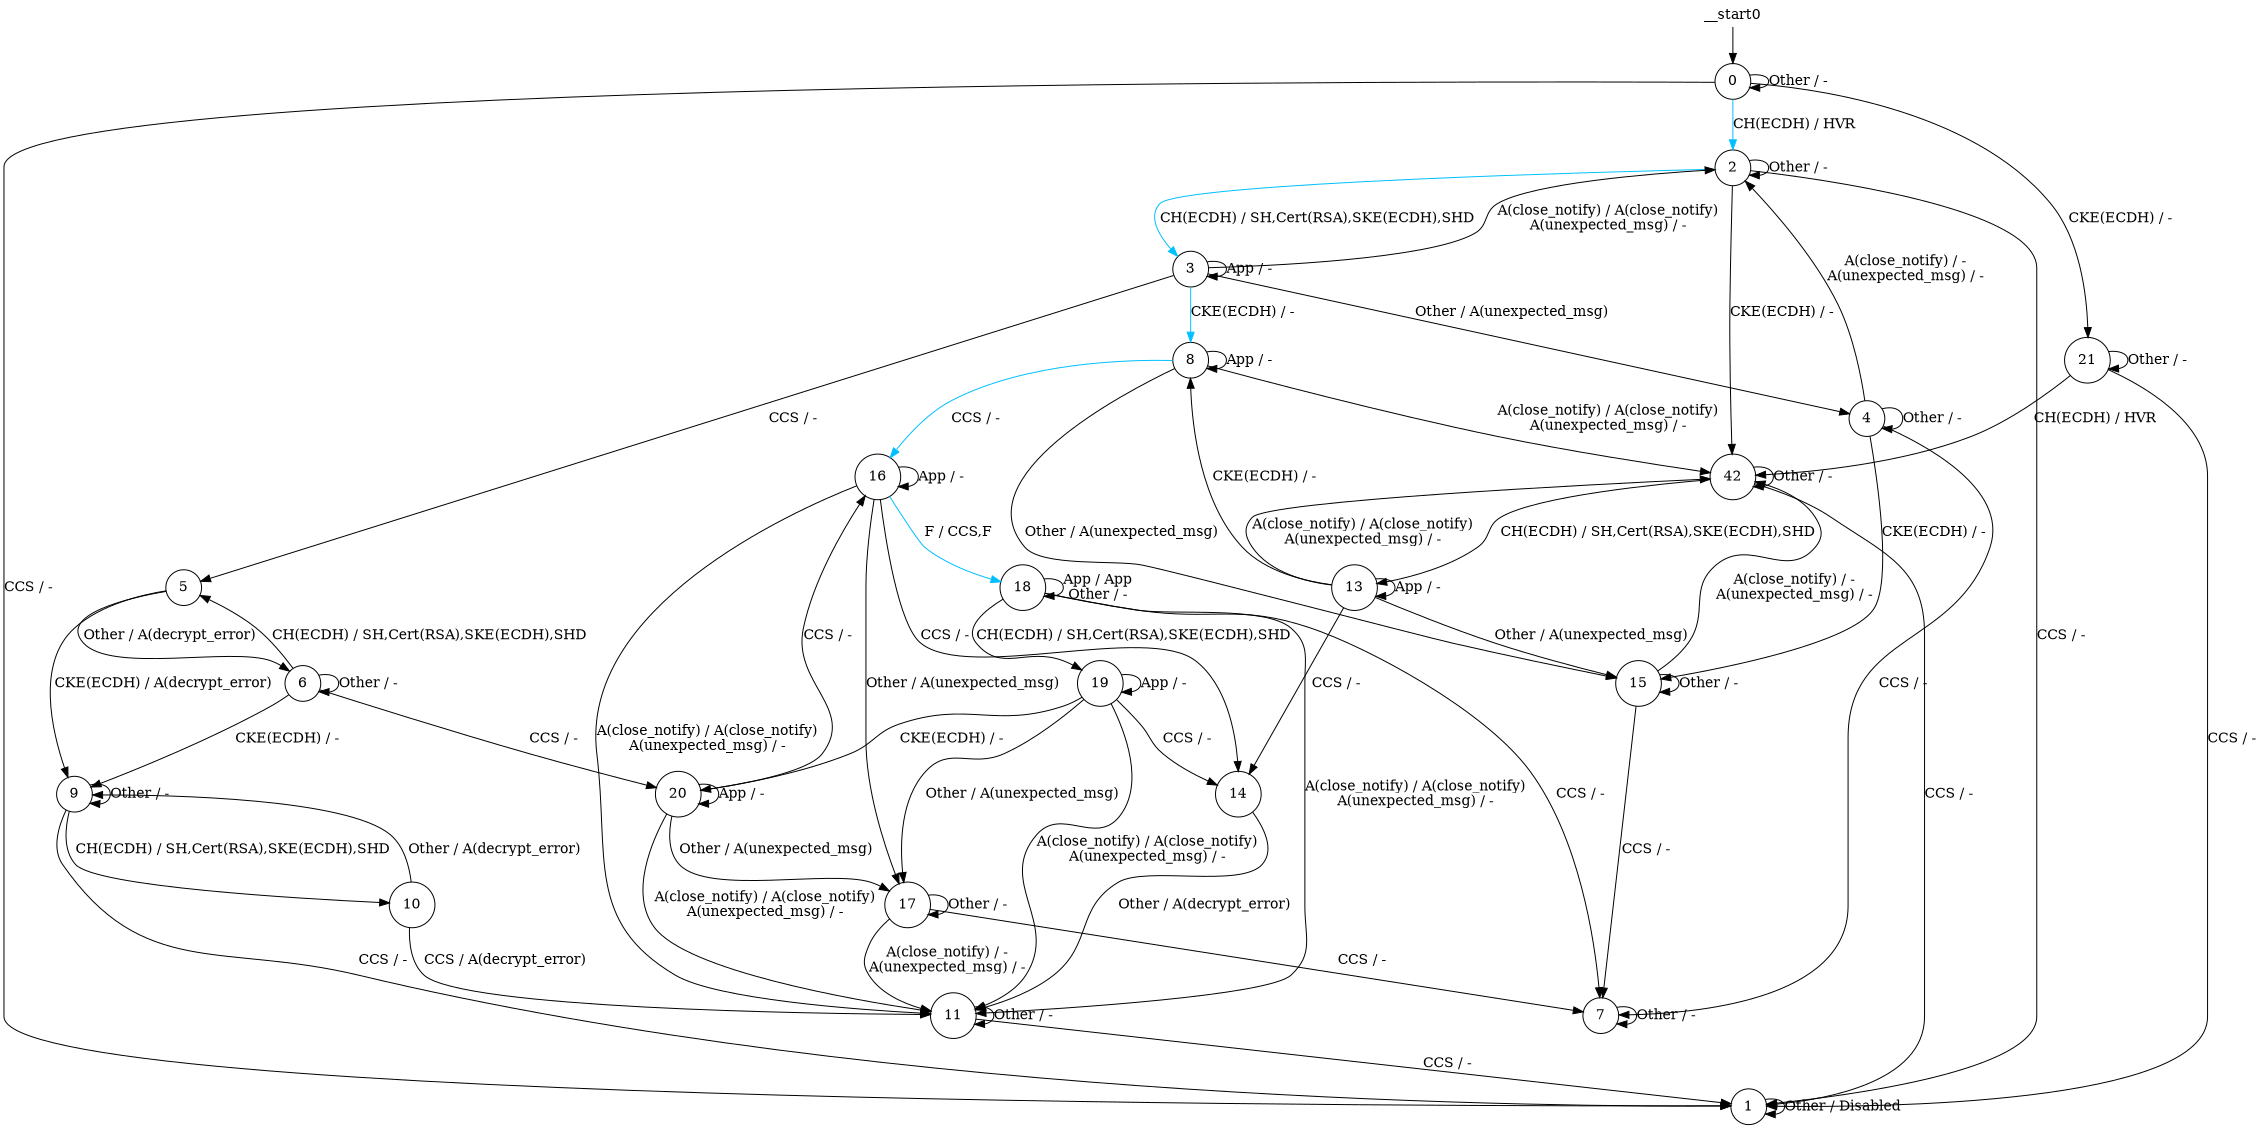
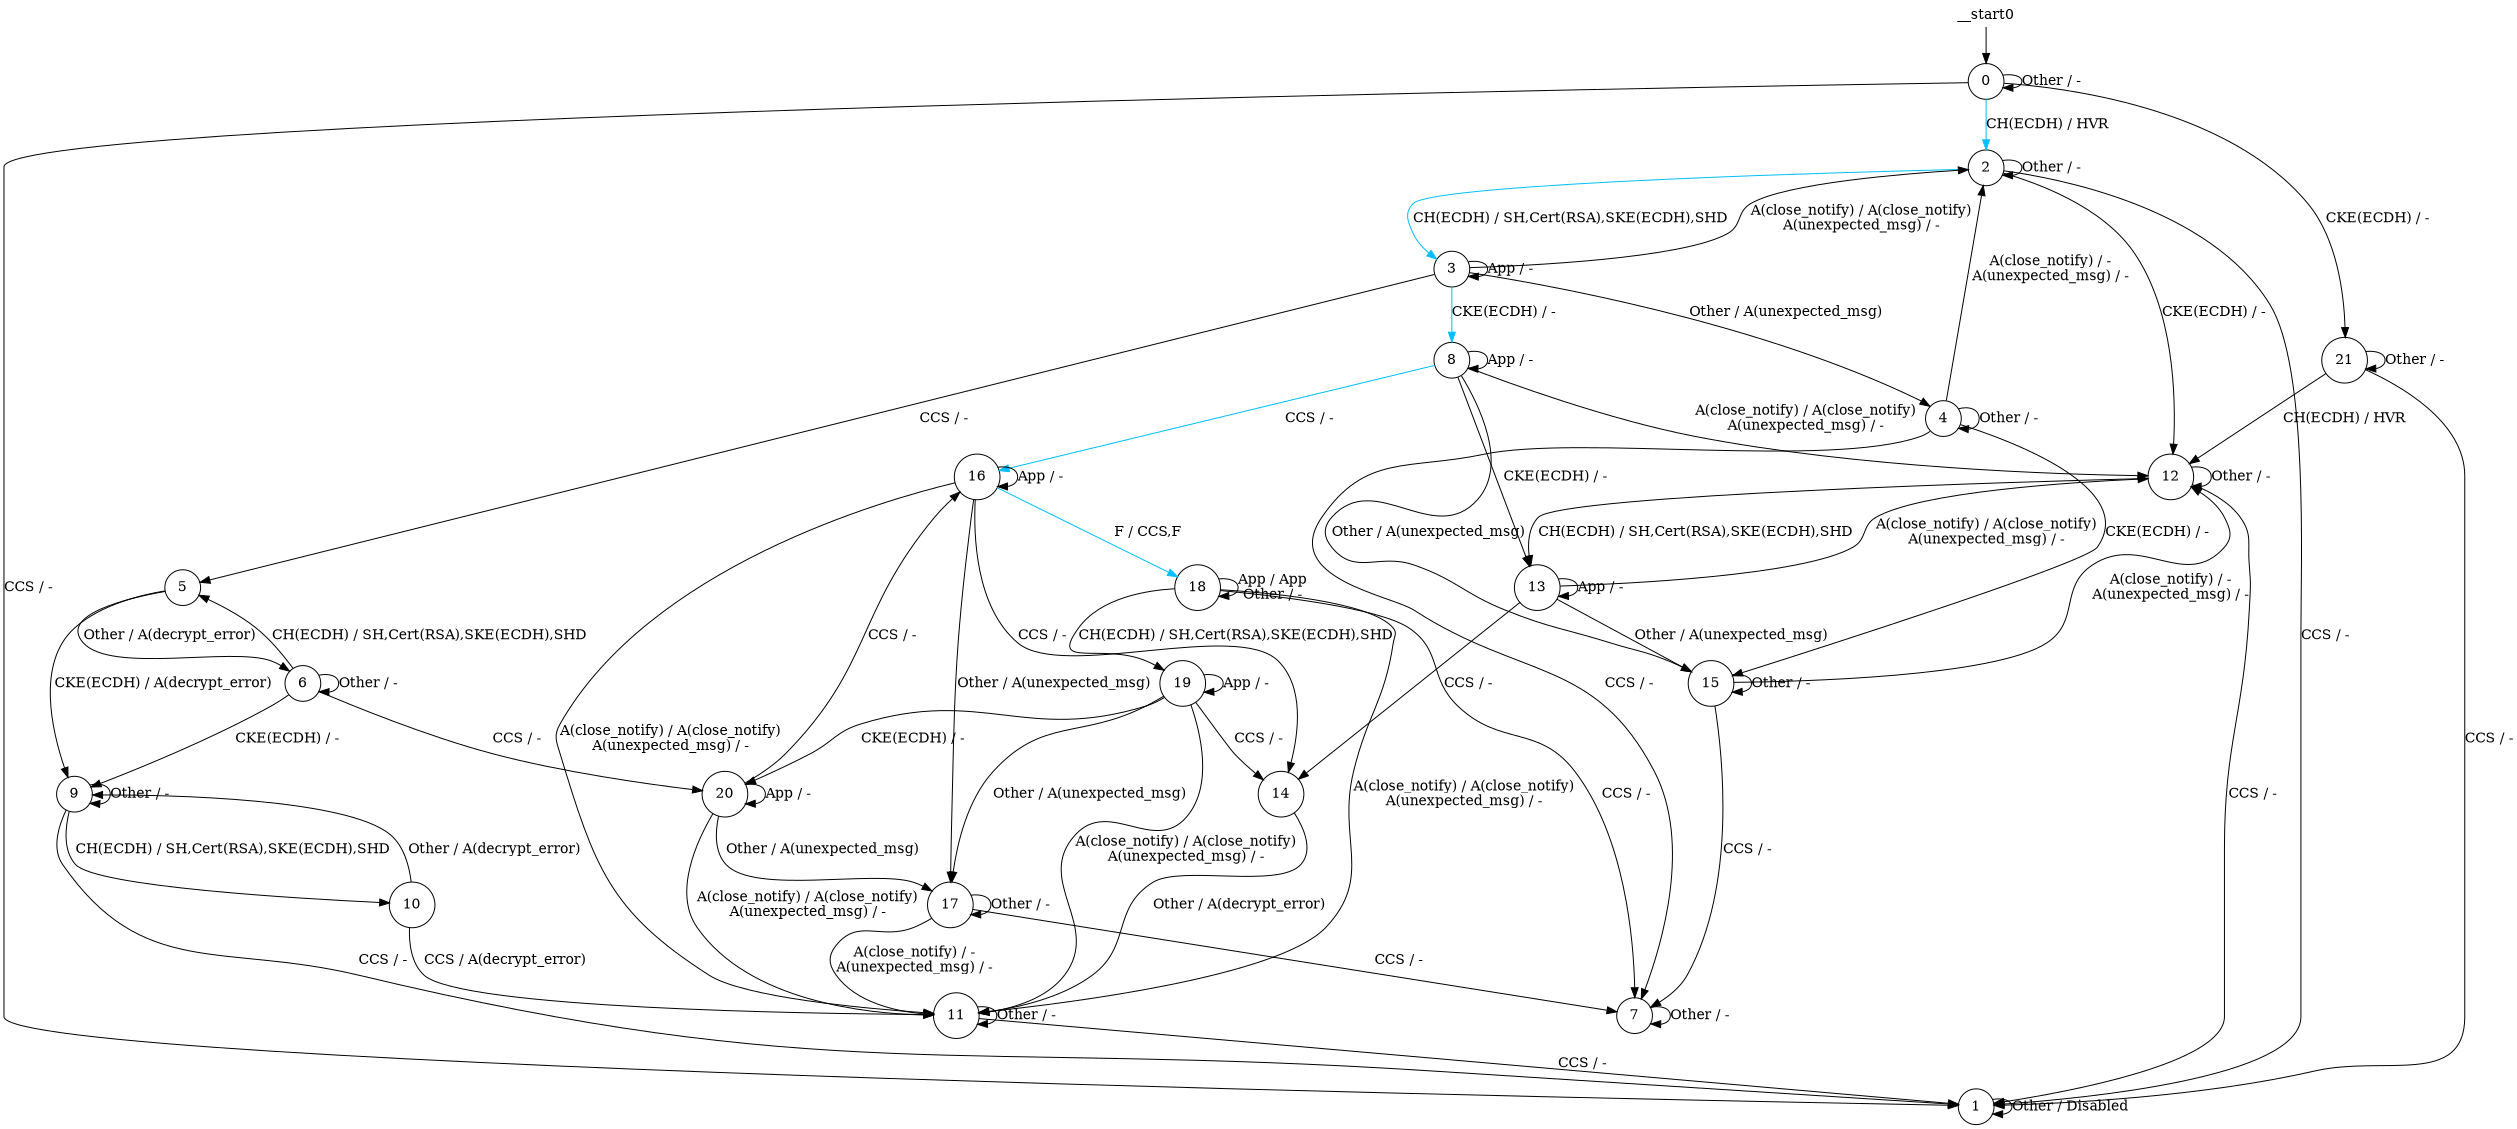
  digraph {
    node [shape=circle]
    n1 [label=0]
    n2 [label=1]
    n3 [label=2]
    n4 [label=21]
    n5 [label=3]
-   n6 [label=42]
+   n6 [label=12]
    n7 [label=4]
    n8 [label=5]
    n9 [label=8]
    n10 [label=13]
    n11 [label=7]
    n12 [label=15]
    n13 [label=6]
    n14 [label=9]
    n15 [label=16]
    n16 [label=20]
    n17 [label=10]
    n18 [label=11]
    n19 [label=14]
    n20 [label=17]
    n21 [label=18]
    n22 [label=19]
    __start0 [height=0 shape=none width=0]
    n1 -> n1 [label="Other / -"]
    n1 -> n2 [label="CCS / -"]
    n1 -> n3 [color=deepskyblue label="CH(ECDH) / HVR"]
    n1 -> n4 [label="CKE(ECDH) / -"]
    n2 -> n2 [label="Other / Disabled"]
    n3 -> n2 [label="CCS / -"]
    n3 -> n3 [label="Other / -"]
    n3 -> n5 [color=deepskyblue label="CH(ECDH) / SH,Cert(RSA),SKE(ECDH),SHD"]
    n3 -> n6 [label="CKE(ECDH) / -"]
    n4 -> n2 [label="CCS / -"]
    n4 -> n4 [label="Other / -"]
    n4 -> n6 [label="CH(ECDH) / HVR"]
    n5 -> n3 [label="A(close_notify) / A(close_notify)\nA(unexpected_msg) / -"]
    n5 -> n5 [label="App / -"]
    n5 -> n7 [label="Other / A(unexpected_msg)"]
    n5 -> n8 [label="CCS / -"]
    n5 -> n9 [color=deepskyblue label="CKE(ECDH) / -"]
    n6 -> n2 [label="CCS / -"]
    n6 -> n6 [label="Other / -"]
    n6 -> n10 [label="CH(ECDH) / SH,Cert(RSA),SKE(ECDH),SHD"]
    n7 -> n3 [label="A(close_notify) / -\nA(unexpected_msg) / -"]
    n7 -> n7 [label="Other / -"]
    n7 -> n11 [label="CCS / -"]
    n7 -> n12 [label="CKE(ECDH) / -"]
    n8 -> n13 [label="Other / A(decrypt_error)"]
    n8 -> n14 [label="CKE(ECDH) / A(decrypt_error)"]
    n9 -> n6 [label="A(close_notify) / A(close_notify)\nA(unexpected_msg) / -"]
    n9 -> n9 [label="App / -"]
    n9 -> n12 [label="Other / A(unexpected_msg)"]
    n9 -> n15 [color=deepskyblue label="CCS / -"]
    n10 -> n6 [label="A(close_notify) / A(close_notify)\nA(unexpected_msg) / -"]
-   n10 -> n9 [label="CKE(ECDH) / -"]
+   n9 -> n10 [label="CKE(ECDH) / -"]
    n10 -> n10 [label="App / -"]
    n10 -> n12 [label="Other / A(unexpected_msg)"]
    n10 -> n19 [label="CCS / -"]
    n11 -> n11 [label="Other / -"]
    n12 -> n6 [label="A(close_notify) / -\nA(unexpected_msg) / -"]
    n12 -> n11 [label="CCS / -"]
    n12 -> n12 [label="Other / -"]
    n13 -> n8 [label="CH(ECDH) / SH,Cert(RSA),SKE(ECDH),SHD"]
    n13 -> n13 [label="Other / -"]
    n13 -> n14 [label="CKE(ECDH) / -"]
    n13 -> n16 [label="CCS / -"]
    n14 -> n2 [label="CCS / -"]
    n14 -> n14 [label="Other / -"]
    n14 -> n17 [label="CH(ECDH) / SH,Cert(RSA),SKE(ECDH),SHD"]
    n15 -> n15 [label="App / -"]
    n15 -> n18 [label="A(close_notify) / A(close_notify)\nA(unexpected_msg) / -"]
    n15 -> n19 [label="CCS / -"]
    n15 -> n20 [label="Other / A(unexpected_msg)"]
    n15 -> n21 [color=deepskyblue label="F / CCS,F"]
    n16 -> n15 [label="CCS / -"]
    n16 -> n16 [label="App / -"]
    n16 -> n18 [label="A(close_notify) / A(close_notify)\nA(unexpected_msg) / -"]
    n16 -> n20 [label="Other / A(unexpected_msg)"]
    n17 -> n14 [label="Other / A(decrypt_error)"]
    n17 -> n18 [label="CCS / A(decrypt_error)"]
    n18 -> n2 [label="CCS / -"]
    n18 -> n18 [label="Other / -"]
    n19 -> n18 [label="Other / A(decrypt_error)"]
    n20 -> n11 [label="CCS / -"]
    n20 -> n18 [label="A(close_notify) / -\nA(unexpected_msg) / -"]
    n20 -> n20 [label="Other / -"]
    n21 -> n11 [label="CCS / -"]
    n21 -> n18 [label="A(close_notify) / A(close_notify)\nA(unexpected_msg) / -"]
    n21 -> n21 [label="App / App\nOther / -"]
    n21 -> n22 [label="CH(ECDH) / SH,Cert(RSA),SKE(ECDH),SHD"]
    n22 -> n16 [label="CKE(ECDH) / -"]
    n22 -> n18 [label="A(close_notify) / A(close_notify)\nA(unexpected_msg) / -"]
    n22 -> n19 [label="CCS / -"]
    n22 -> n20 [label="Other / A(unexpected_msg)"]
    n22 -> n22 [label="App / -"]
    __start0 -> n1
  }
